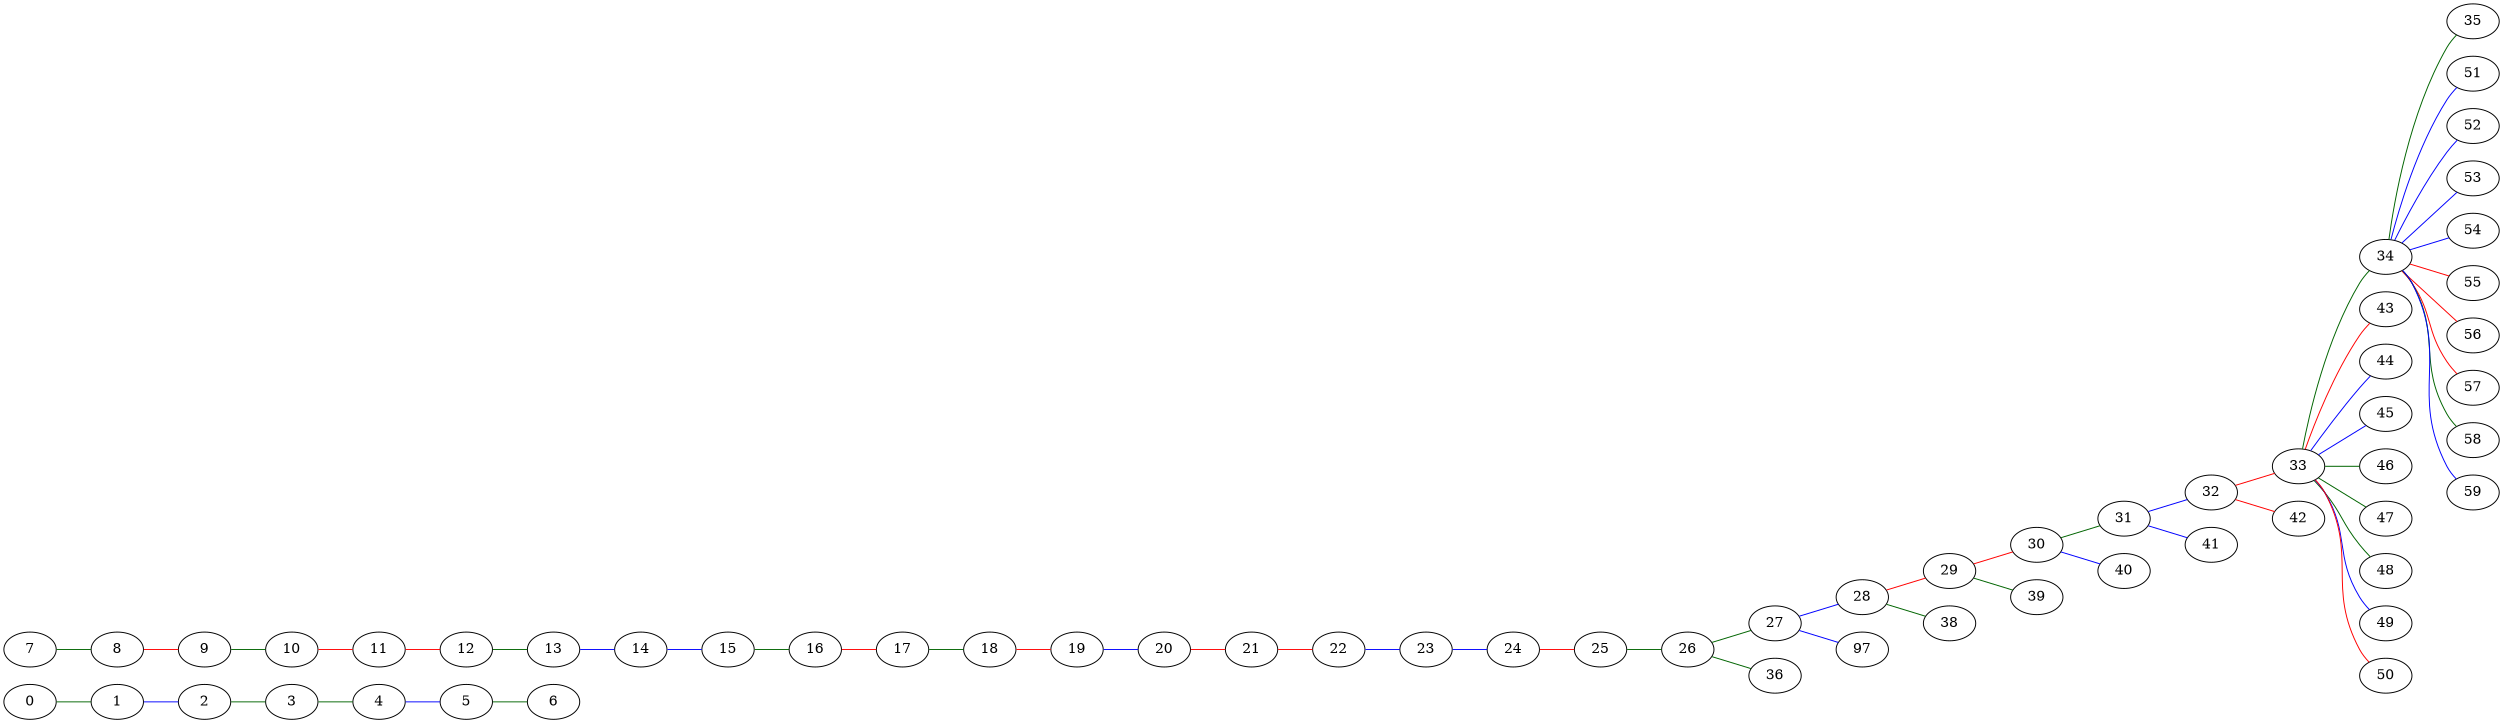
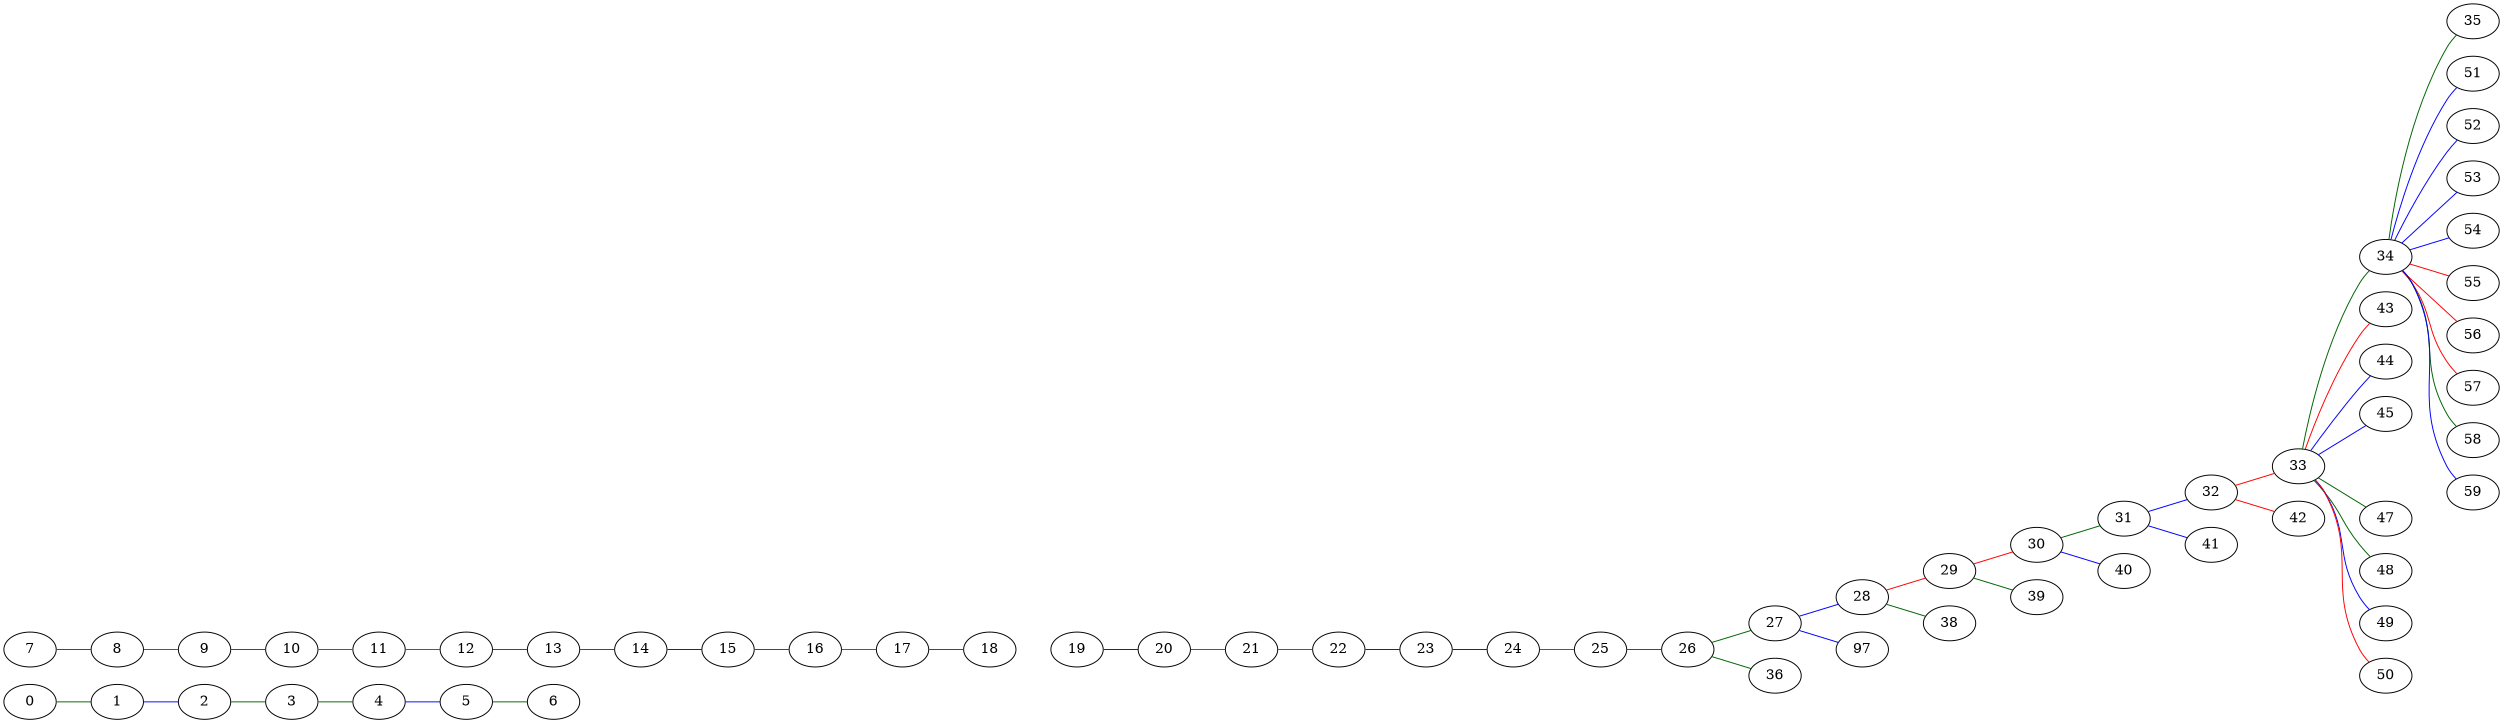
  strict graph {
    rankdir=LR
    node [w=8]
    edge [color=darkgreen w=9]
    0 [w=-13]
    1 [w=11]
    2 [w=10]
    3 [w=-10]
    4 [w=3]
    5 [w=-7]
    6 [w=-9]
    7 [w=-3]
    8 [w=9]
    9 [w=-4]
    10 [w=-8]
    11 [w=6]
    12
    13 [w=-5]
    14 [w=6]
    15 [w=12]
    16 [w=-7]
    17 [w=-13]
    18 [w=-5]
    19 [w=6]
    20 [w=-15]
    21 [w=-6]
    22 [w=-14]
    23 [w=10]
    24 [w=3]
    25 [w=15]
    26 [w=7]
    27 [w=-6]
    36 [w=10]
    28
    n31 [label=97 w=-12]
    29 [w=16]
    38 [w=-14]
    30 [w=-15]
    39 [w=-15]
    31
    40 [w=6]
    32 [w=5]
    41 [w=-6]
    33 [w=15]
    42 [w=-5]
    34 [w=-4]
    43 [w=-7]
    44 [w=-8]
    45 [w=-10]
-   46 [w=9]
    47 [w=-16]
    48
    49 [w=16]
    50 [w=11]
    35
    51 [w=-6]
    52 [w=15]
    53 [w=4]
    54 [w=-8]
    55 [w=3]
    56 [w=5]
    57 [w=-3]
    58 [w=-5]
    59 [w=11]
    0 -- 1 [w=14]
    1 -- 2 [color=blue w=6]
    2 -- 3 [w=-9]
    3 -- 4 [w=3]
    4 -- 5 [color=blue w=12]
    5 -- 6 [w=-16]
    7 -- 8 [w=7]
    8 -- 9 [color=red]
    9 -- 10 [w=11]
    10 -- 11 [color=red w=4]
    11 -- 12 [color=red w=10]
    12 -- 13 [w=4]
-   13 -- 14 [color=blue w=14]
+   13 -- 14 [w=14]
    14 -- 15 [color=blue w=15]
    15 -- 16 [w=4]
    16 -- 17 [color=red w=12]
    17 -- 18 [w=8]
-   18 -- 19 [color=red w=-10]
    19 -- 20 [color=blue w=14]
    20 -- 21 [color=red w=-2]
    21 -- 22 [color=red w=-3]
    22 -- 23 [color=blue w=16]
    23 -- 24 [color=blue w=11]
    24 -- 25 [color=red w=14]
    25 -- 26 [w=8]
    26 -- 27 [w=-8]
    26 -- 36 [w=2]
    27 -- 28 [color=blue w=16]
    27 -- n31 [color=blue w=5]
    28 -- 29 [color=red w=-8]
    28 -- 38 [w=16]
    29 -- 30 [color=red w=-16]
    29 -- 39 [w=10]
    30 -- 31 [w=3]
    30 -- 40 [color=blue w=-15]
    31 -- 32 [color=blue w=2]
    31 -- 41 [color=blue]
    32 -- 33 [color=red w=8]
    32 -- 42 [color=red w=16]
    33 -- 34 [w=-3]
    33 -- 43 [color=red w=10]
    33 -- 44 [color=blue w=2]
    33 -- 45 [color=blue w=8]
-   33 -- 46 [w=-16]
    33 -- 47 [w=-15]
    33 -- 48
    33 -- 49 [color=blue w=15]
    33 -- 50 [color=red w=-16]
    34 -- 35 [w=16]
    34 -- 51 [color=blue w=-11]
    34 -- 52 [color=blue]
    34 -- 53 [color=blue w=-7]
    34 -- 54 [color=blue w=6]
    34 -- 55 [color=red w=16]
    34 -- 56 [color=red]
    34 -- 57 [color=red w=5]
    34 -- 58
    34 -- 59 [color=blue w=-2]
  }
